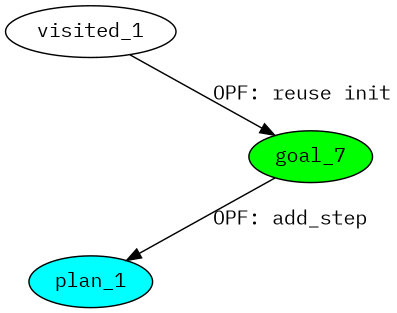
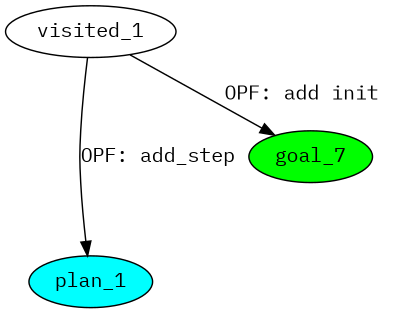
  digraph {
    fontname="IBM Plex Mono"
    node [fontname="IBM Plex Mono" style=filled]
    edge [fontname="IBM Plex Mono"]
    n1 [fillcolor=white label=visited_1]
    n2 [fillcolor=cyan label=plan_1]
    n3 [fillcolor=green label=goal_7]
-   n3 -> n2 [label="OPF: add_step"]
-   n1 -> n3 [label="OPF: reuse init"]
+   n1 -> n2 [label="OPF: add_step"]
+   n1 -> n3 [label="OPF: add init"]
  }
